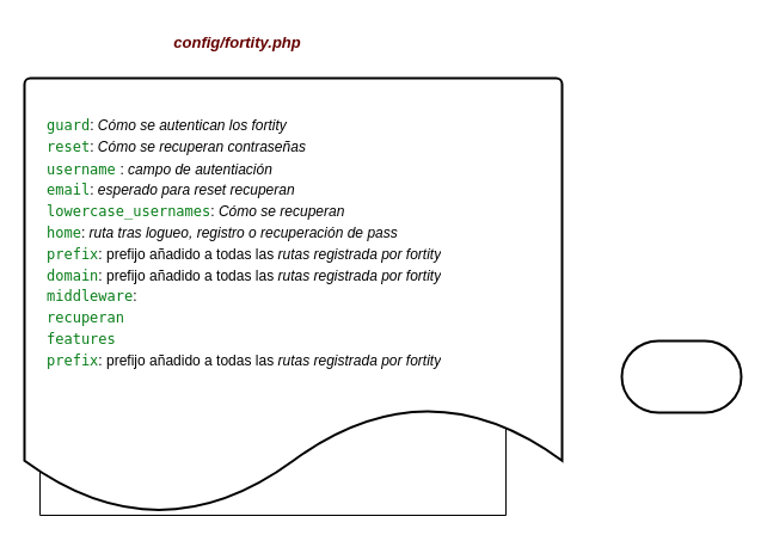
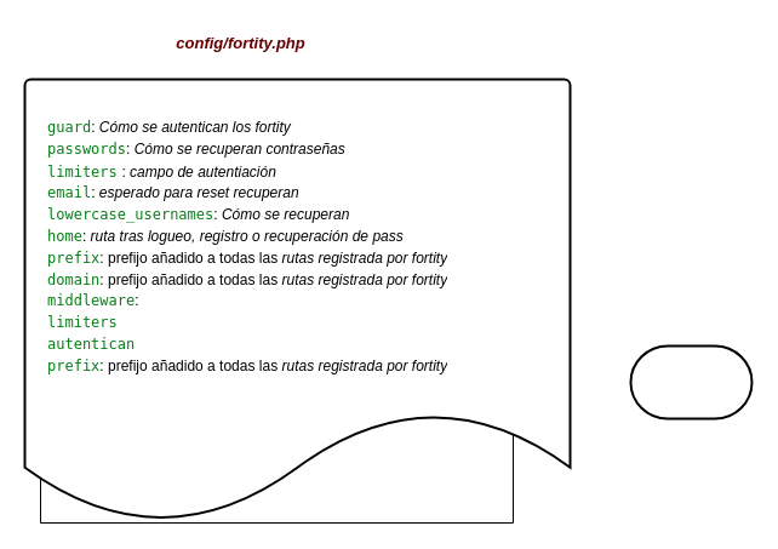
  <mxCell id="0" />
  <mxCell id="1" parent="0" />
  <mxCell id="2" value="" style="strokeWidth=2;html=1;shape=mxgraph.flowchart.terminator;whiteSpace=wrap;" parent="1" vertex="1"><mxGeometry x="520" y="285" width="100" height="60" as="geometry" /></mxCell>
  <mxCell id="3" value="&lt;b style=&quot;font-size: 13px;&quot;&gt;&lt;i style=&quot;font-size: 13px;&quot;&gt;config/fortity.php&lt;/i&gt;&lt;/b&gt;" style="text;html=1;align=center;verticalAlign=middle;resizable=0;points=[];autosize=1;strokeColor=none;fillColor=none;fontSize=13;fontColor=#660000;" parent="1" vertex="1"><mxGeometry x="133" y="20" width="130" height="30" as="geometry" /></mxCell>
  <mxCell id="4" value="&lt;b&gt;&lt;font color=&quot;#190033&quot; style=&quot;font-size: 14px;&quot;&gt;Parámetros de configuración&amp;nbsp;&lt;/font&gt;&lt;/b&gt;" style="swimlane;fontStyle=0;childLayout=stackLayout;horizontal=1;startSize=26;fillColor=none;horizontalStack=0;resizeParent=1;resizeParentMax=0;resizeLast=0;collapsible=1;marginBottom=0;html=1;container=0;" parent="1" vertex="1"><mxGeometry x="33" y="65" width="390" height="366" as="geometry"><mxRectangle x="240" y="30" width="240" height="30" as="alternateBounds" /></mxGeometry></mxCell>
  <mxCell id="5" value="" style="group" parent="4" vertex="1" connectable="0"><mxGeometry y="26" width="390" height="340" as="geometry" /></mxCell>
  <mxCell id="6" value="" style="strokeWidth=2;html=1;shape=mxgraph.flowchart.document2;whiteSpace=wrap;size=0.25;container=0;" parent="5" vertex="1"><mxGeometry x="-13" y="-26" width="450" height="366" as="geometry" /></mxCell>
  <mxCell id="7" value="&lt;span style=&quot;color: rgb(6, 125, 23); font-family: &amp;quot;JetBrains Mono&amp;quot;, monospace; background-color: rgb(255, 255, 255);&quot;&gt;home&lt;/span&gt;&lt;span style=&quot;color: rgba(0, 0, 0, 0); font-family: monospace; font-size: 0px; text-wrap: nowrap;&quot;&gt;%3CmxGraphModel%3E%3Croot%3E%3CmxCell%20id%3D%220%22%2F%3E%3CmxCell%20id%3D%221%22%20parent%3D%220%22%2F%3E%3CmxCell%20id%3D%222%22%20value%3D%22%26lt%3Bb%26gt%3B%26lt%3Bfont%20style%3D%26quot%3Bfont-size%3A%2013px%3B%26quot%3B%20color%3D%26quot%3B%23003300%26quot%3B%26gt%3Bpassword%26lt%3B%2Ffont%26gt%3B%26lt%3B%2Fb%26gt%3B%3A%26amp%3Bnbsp%3B%26lt%3Bi%26gt%3BC%C3%B3mo%20se%20recuperan%20contrase%C3%B1as%26lt%3B%2Fi%26gt%3B%22%20style%3D%22text%3BstrokeColor%3Dnone%3BfillColor%3Dnone%3Balign%3Dleft%3BverticalAlign%3Dtop%3BspacingLeft%3D4%3BspacingRight%3D4%3Boverflow%3Dhidden%3Brotatable%3D0%3Bpoints%3D%5B%5B0%2C0.5%5D%2C%5B1%2C0.5%5D%5D%3BportConstraint%3Deastwest%3BwhiteSpace%3Dwrap%3Bhtml%3D1%3Bcontainer%3D0%3B%22%20vertex%3D%221%22%20parent%3D%221%22%3E%3CmxGeometry%20x%3D%22280%22%20y%3D%22118.9%22%20width%3D%22300%22%20height%3D%2218.2%22%20as%3D%22geometry%22%2F%3E%3C%2FmxCell%3E%3C%2Froot%3E%3C%2FmxGraphModel%3E&lt;/span&gt;:&amp;nbsp;&lt;i&gt;ruta tras logueo, registro o recuperación de pass exitoso&lt;/i&gt;&lt;div&gt;&lt;div style=&quot;background-color:#ffffff;color:#080808&quot;&gt;&lt;pre style=&quot;font-family:'JetBrains Mono',monospace;font-size:19,5pt;&quot;&gt;&lt;br&gt;&lt;/pre&gt;&lt;/div&gt;&lt;/div&gt;" style="text;strokeColor=none;fillColor=none;align=left;verticalAlign=top;spacingLeft=4;spacingRight=4;overflow=hidden;rotatable=0;points=[[0,0.5],[1,0.5]];portConstraint=eastwest;whiteSpace=wrap;html=1;container=0;" parent="5" vertex="1"><mxGeometry y="90" width="321" height="18.2" as="geometry" /></mxCell>
  <mxCell id="8" value="&lt;span style=&quot;color: rgb(6, 125, 23); font-family: &amp;quot;JetBrains Mono&amp;quot;, monospace; background-color: rgb(255, 255, 255);&quot;&gt;domain&lt;/span&gt;&lt;span style=&quot;color: rgba(0, 0, 0, 0); font-family: monospace; font-size: 0px; text-wrap: nowrap;&quot;&gt;%3CmxGraphModel%3E%3Croot%3E%3CmxCell%20id%3D%220%22%2F%3E%3CmxCell%20id%3D%221%22%20parent%3D%220%22%2F%3E%3CmxCell%20id%3D%222%22%20value%3D%22%26lt%3Bb%26gt%3B%26lt%3Bfont%20style%3D%26quot%3Bfont-size%3A%2013px%3B%26quot%3B%20color%3D%26quot%3B%23003300%26quot%3B%26gt%3Bpassword%26lt%3B%2Ffont%26gt%3B%26lt%3B%2Fb%26gt%3B%3A%26amp%3Bnbsp%3B%26lt%3Bi%26gt%3BC%C3%B3mo%20se%20recuperan%20contrase%C3%B1as%26lt%3B%2Fi%26gt%3B%22%20style%3D%22text%3BstrokeColor%3Dnone%3BfillColor%3Dnone%3Balign%3Dleft%3BverticalAlign%3Dtop%3BspacingLeft%3D4%3BspacingRight%3D4%3Boverflow%3Dhidden%3Brotatable%3D0%3Bpoints%3D%5B%5B0%2C0.5%5D%2C%5B1%2C0.5%5D%5D%3BportConstraint%3Deastwest%3BwhiteSpace%3Dwrap%3Bhtml%3D1%3Bcontainer%3D0%3B%22%20vertex%3D%221%22%20parent%3D%221%22%3E%3CmxGeometry%20x%3D%22280%22%20y%3D%22118.9%22%20width%3D%22300%22%20height%3D%2218.2%22%20as%3D%22geometry%22%2F%3E%3C%2FmxCell%3E%3C%2Froot%3E%3C%2FmxGraphModel%3E&lt;/span&gt;: prefijo añadido a todas las&amp;nbsp;&lt;i&gt;rutas registrada por fortity&lt;/i&gt;&lt;div&gt;&lt;div style=&quot;background-color:#ffffff;color:#080808&quot;&gt;&lt;pre style=&quot;font-family:'JetBrains Mono',monospace;font-size:19,5pt;&quot;&gt;&lt;br&gt;&lt;/pre&gt;&lt;/div&gt;&lt;/div&gt;" style="text;strokeColor=none;fillColor=none;align=left;verticalAlign=top;spacingLeft=4;spacingRight=4;overflow=hidden;rotatable=0;points=[[0,0.5],[1,0.5]];portConstraint=eastwest;whiteSpace=wrap;html=1;container=0;" parent="5" vertex="1"><mxGeometry y="126" width="341" height="18.2" as="geometry" /></mxCell>
- <mxCell id="9" value="&lt;span style=&quot;color: rgb(6, 125, 23); font-family: &amp;quot;JetBrains Mono&amp;quot;, monospace; background-color: rgb(255, 255, 255);&quot;&gt;features&lt;/span&gt;&lt;div&gt;&lt;div style=&quot;background-color:#ffffff;color:#080808&quot;&gt;&lt;pre style=&quot;font-family:'JetBrains Mono',monospace;font-size:19,5pt;&quot;&gt;&lt;br&gt;&lt;/pre&gt;&lt;/div&gt;&lt;/div&gt;" style="text;strokeColor=none;fillColor=none;align=left;verticalAlign=top;spacingLeft=4;spacingRight=4;overflow=hidden;rotatable=0;points=[[0,0.5],[1,0.5]];portConstraint=eastwest;whiteSpace=wrap;html=1;container=0;" parent="5" vertex="1"><mxGeometry y="179" width="341" height="18.2" as="geometry" /></mxCell>
+ <mxCell id="9" value="&lt;span style=&quot;color: rgb(6, 125, 23); font-family: &amp;quot;JetBrains Mono&amp;quot;, monospace; background-color: rgb(255, 255, 255);&quot;&gt;autentican&lt;/span&gt;&lt;div&gt;&lt;div style=&quot;background-color:#ffffff;color:#080808&quot;&gt;&lt;pre style=&quot;font-family:'JetBrains Mono',monospace;font-size:19,5pt;&quot;&gt;&lt;br&gt;&lt;/pre&gt;&lt;/div&gt;&lt;/div&gt;" style="text;strokeColor=none;fillColor=none;align=left;verticalAlign=top;spacingLeft=4;spacingRight=4;overflow=hidden;rotatable=0;points=[[0,0.5],[1,0.5]];portConstraint=eastwest;whiteSpace=wrap;html=1;container=0;" parent="5" vertex="1"><mxGeometry y="179" width="341" height="18.2" as="geometry" /></mxCell>
  <mxCell id="10" value="&lt;span style=&quot;color: rgb(6, 125, 23); font-family: &amp;quot;JetBrains Mono&amp;quot;, monospace; background-color: rgb(255, 255, 255);&quot;&gt;guard&lt;/span&gt;: &lt;i&gt;Cómo se autentican los fortity&amp;nbsp;&lt;/i&gt;" style="text;strokeColor=none;fillColor=none;align=left;verticalAlign=top;spacingLeft=4;spacingRight=4;overflow=hidden;rotatable=0;points=[[0,0.5],[1,0.5]];portConstraint=eastwest;whiteSpace=wrap;html=1;container=0;" parent="5" vertex="1"><mxGeometry width="240" height="18.2" as="geometry" /></mxCell>
- <mxCell id="11" value="&lt;span style=&quot;color: rgb(6, 125, 23); font-family: &amp;quot;JetBrains Mono&amp;quot;, monospace; background-color: rgb(255, 255, 255);&quot;&gt;reset&lt;/span&gt;:&amp;nbsp;&lt;i&gt;Cómo se recuperan contraseñas&lt;/i&gt;" style="text;strokeColor=none;fillColor=none;align=left;verticalAlign=top;spacingLeft=4;spacingRight=4;overflow=hidden;rotatable=0;points=[[0,0.5],[1,0.5]];portConstraint=eastwest;whiteSpace=wrap;html=1;container=0;" parent="5" vertex="1"><mxGeometry y="18" width="300" height="18.2" as="geometry" /></mxCell>
+ <mxCell id="11" value="&lt;span style=&quot;color: rgb(6, 125, 23); font-family: &amp;quot;JetBrains Mono&amp;quot;, monospace; background-color: rgb(255, 255, 255);&quot;&gt;passwords&lt;/span&gt;:&amp;nbsp;&lt;i&gt;Cómo se recuperan contraseñas&lt;/i&gt;" style="text;strokeColor=none;fillColor=none;align=left;verticalAlign=top;spacingLeft=4;spacingRight=4;overflow=hidden;rotatable=0;points=[[0,0.5],[1,0.5]];portConstraint=eastwest;whiteSpace=wrap;html=1;container=0;" parent="5" vertex="1"><mxGeometry y="18" width="300" height="18.2" as="geometry" /></mxCell>
  <mxCell id="12" value="&lt;span style=&quot;color: rgb(6, 125, 23); font-family: &amp;quot;JetBrains Mono&amp;quot;, monospace; background-color: rgb(255, 255, 255);&quot;&gt;email&lt;/span&gt;:&amp;nbsp;&lt;i&gt;esperado para reset recuperan&lt;/i&gt;" style="text;strokeColor=none;fillColor=none;align=left;verticalAlign=top;spacingLeft=4;spacingRight=4;overflow=hidden;rotatable=0;points=[[0,0.5],[1,0.5]];portConstraint=eastwest;whiteSpace=wrap;html=1;container=0;" parent="5" vertex="1"><mxGeometry y="54" width="300" height="18.2" as="geometry" /></mxCell>
- <mxCell id="13" value="&lt;span style=&quot;color: rgb(6, 125, 23); font-family: &amp;quot;JetBrains Mono&amp;quot;, monospace; background-color: rgb(255, 255, 255);&quot;&gt;username&lt;/span&gt;&lt;b&gt;&lt;font style=&quot;font-size: 13px;&quot; color=&quot;#003300&quot;&gt;&amp;nbsp;&lt;/font&gt;&lt;/b&gt;:&amp;nbsp;&lt;i&gt;campo de autentiación&lt;/i&gt;" style="text;strokeColor=none;fillColor=none;align=left;verticalAlign=top;spacingLeft=4;spacingRight=4;overflow=hidden;rotatable=0;points=[[0,0.5],[1,0.5]];portConstraint=eastwest;whiteSpace=wrap;html=1;container=0;" parent="5" vertex="1"><mxGeometry y="36" width="300" height="18.2" as="geometry" /></mxCell>
+ <mxCell id="13" value="&lt;span style=&quot;color: rgb(6, 125, 23); font-family: &amp;quot;JetBrains Mono&amp;quot;, monospace; background-color: rgb(255, 255, 255);&quot;&gt;limiters&lt;/span&gt;&lt;b&gt;&lt;font style=&quot;font-size: 13px;&quot; color=&quot;#003300&quot;&gt;&amp;nbsp;&lt;/font&gt;&lt;/b&gt;:&amp;nbsp;&lt;i&gt;campo de autentiación&lt;/i&gt;" style="text;strokeColor=none;fillColor=none;align=left;verticalAlign=top;spacingLeft=4;spacingRight=4;overflow=hidden;rotatable=0;points=[[0,0.5],[1,0.5]];portConstraint=eastwest;whiteSpace=wrap;html=1;container=0;" parent="5" vertex="1"><mxGeometry y="36" width="300" height="18.2" as="geometry" /></mxCell>
  <mxCell id="14" value="&lt;span style=&quot;color: rgb(6, 125, 23); font-family: &amp;quot;JetBrains Mono&amp;quot;, monospace; background-color: rgb(255, 255, 255);&quot;&gt;lowercase_usernames&lt;/span&gt;&lt;span style=&quot;color: rgba(0, 0, 0, 0); font-family: monospace; font-size: 0px; text-wrap: nowrap;&quot;&gt;%3CmxGraphModel%3E%3Croot%3E%3CmxCell%20id%3D%220%22%2F%3E%3CmxCell%20id%3D%221%22%20parent%3D%220%22%2F%3E%3CmxCell%20id%3D%222%22%20value%3D%22%26lt%3Bb%26gt%3B%26lt%3Bfont%20style%3D%26quot%3Bfont-size%3A%2013px%3B%26quot%3B%20color%3D%26quot%3B%23003300%26quot%3B%26gt%3Bpassword%26lt%3B%2Ffont%26gt%3B%26lt%3B%2Fb%26gt%3B%3A%26amp%3Bnbsp%3B%26lt%3Bi%26gt%3BC%C3%B3mo%20se%20recuperan%20contrase%C3%B1as%26lt%3B%2Fi%26gt%3B%22%20style%3D%22text%3BstrokeColor%3Dnone%3BfillColor%3Dnone%3Balign%3Dleft%3BverticalAlign%3Dtop%3BspacingLeft%3D4%3BspacingRight%3D4%3Boverflow%3Dhidden%3Brotatable%3D0%3Bpoints%3D%5B%5B0%2C0.5%5D%2C%5B1%2C0.5%5D%5D%3BportConstraint%3Deastwest%3BwhiteSpace%3Dwrap%3Bhtml%3D1%3Bcontainer%3D0%3B%22%20vertex%3D%221%22%20parent%3D%221%22%3E%3CmxGeometry%20x%3D%22280%22%20y%3D%22118.9%22%20width%3D%22300%22%20height%3D%2218.2%22%20as%3D%22geometry%22%2F%3E%3C%2FmxCell%3E%3C%2Froot%3E%3C%2FmxGraphModel%3E&lt;/span&gt;:&amp;nbsp;&lt;i&gt;Cómo se recuperan contraseñas&lt;/i&gt;" style="text;strokeColor=none;fillColor=none;align=left;verticalAlign=top;spacingLeft=4;spacingRight=4;overflow=hidden;rotatable=0;points=[[0,0.5],[1,0.5]];portConstraint=eastwest;whiteSpace=wrap;html=1;container=0;" parent="5" vertex="1"><mxGeometry y="72" width="300" height="18.2" as="geometry" /></mxCell>
  <mxCell id="15" value="&lt;span style=&quot;color: rgb(6, 125, 23); font-family: &amp;quot;JetBrains Mono&amp;quot;, monospace; background-color: rgb(255, 255, 255);&quot;&gt;prefix&lt;/span&gt;&lt;span style=&quot;color: rgba(0, 0, 0, 0); font-family: monospace; font-size: 0px; text-wrap: nowrap;&quot;&gt;%3CmxGraphModel%3E%3Croot%3E%3CmxCell%20id%3D%220%22%2F%3E%3CmxCell%20id%3D%221%22%20parent%3D%220%22%2F%3E%3CmxCell%20id%3D%222%22%20value%3D%22%26lt%3Bb%26gt%3B%26lt%3Bfont%20style%3D%26quot%3Bfont-size%3A%2013px%3B%26quot%3B%20color%3D%26quot%3B%23003300%26quot%3B%26gt%3Bpassword%26lt%3B%2Ffont%26gt%3B%26lt%3B%2Fb%26gt%3B%3A%26amp%3Bnbsp%3B%26lt%3Bi%26gt%3BC%C3%B3mo%20se%20recuperan%20contrase%C3%B1as%26lt%3B%2Fi%26gt%3B%22%20style%3D%22text%3BstrokeColor%3Dnone%3BfillColor%3Dnone%3Balign%3Dleft%3BverticalAlign%3Dtop%3BspacingLeft%3D4%3BspacingRight%3D4%3Boverflow%3Dhidden%3Brotatable%3D0%3Bpoints%3D%5B%5B0%2C0.5%5D%2C%5B1%2C0.5%5D%5D%3BportConstraint%3Deastwest%3BwhiteSpace%3Dwrap%3Bhtml%3D1%3Bcontainer%3D0%3B%22%20vertex%3D%221%22%20parent%3D%221%22%3E%3CmxGeometry%20x%3D%22280%22%20y%3D%22118.9%22%20width%3D%22300%22%20height%3D%2218.2%22%20as%3D%22geometry%22%2F%3E%3C%2FmxCell%3E%3C%2Froot%3E%3C%2FmxGraphModel%3E&lt;/span&gt;: prefijo añadido a todas las&amp;nbsp;&lt;i&gt;rutas registrada por fortity&lt;/i&gt;&lt;div&gt;&lt;div style=&quot;background-color:#ffffff;color:#080808&quot;&gt;&lt;pre style=&quot;font-family:'JetBrains Mono',monospace;font-size:19,5pt;&quot;&gt;&lt;br&gt;&lt;/pre&gt;&lt;/div&gt;&lt;/div&gt;" style="text;strokeColor=none;fillColor=none;align=left;verticalAlign=top;spacingLeft=4;spacingRight=4;overflow=hidden;rotatable=0;points=[[0,0.5],[1,0.5]];portConstraint=eastwest;whiteSpace=wrap;html=1;container=0;" parent="5" vertex="1"><mxGeometry y="108" width="341" height="18.2" as="geometry" /></mxCell>
  <mxCell id="16" value="&lt;span style=&quot;color: rgb(6, 125, 23); font-family: &amp;quot;JetBrains Mono&amp;quot;, monospace; background-color: rgb(255, 255, 255);&quot;&gt;middleware&lt;/span&gt;&lt;span style=&quot;color: rgba(0, 0, 0, 0); font-family: monospace; font-size: 0px; text-wrap: nowrap;&quot;&gt;%3CmxGraphModel%3E%3Croot%3E%3CmxCell%20id%3D%220%22%2F%3E%3CmxCell%20id%3D%221%22%20parent%3D%220%22%2F%3E%3CmxCell%20id%3D%222%22%20value%3D%22%26lt%3Bb%26gt%3B%26lt%3Bfont%20style%3D%26quot%3Bfont-size%3A%2013px%3B%26quot%3B%20color%3D%26quot%3B%23003300%26quot%3B%26gt%3Bpassword%26lt%3B%2Ffont%26gt%3B%26lt%3B%2Fb%26gt%3B%3A%26amp%3Bnbsp%3B%26lt%3Bi%26gt%3BC%C3%B3mo%20se%20recuperan%20contrase%C3%B1as%26lt%3B%2Fi%26gt%3B%22%20style%3D%22text%3BstrokeColor%3Dnone%3BfillColor%3Dnone%3Balign%3Dleft%3BverticalAlign%3Dtop%3BspacingLeft%3D4%3BspacingRight%3D4%3Boverflow%3Dhidden%3Brotatable%3D0%3Bpoints%3D%5B%5B0%2C0.5%5D%2C%5B1%2C0.5%5D%5D%3BportConstraint%3Deastwest%3BwhiteSpace%3Dwrap%3Bhtml%3D1%3Bcontainer%3D0%3B%22%20vertex%3D%221%22%20parent%3D%221%22%3E%3CmxGeometry%20x%3D%22280%22%20y%3D%22118.9%22%20width%3D%22300%22%20height%3D%2218.2%22%20as%3D%22geometry%22%2F%3E%3C%2FmxCell%3E%3C%2Froot%3E%3C%2FmxGraphModel%3E&lt;/span&gt;:&amp;nbsp;&lt;div&gt;&lt;div style=&quot;background-color:#ffffff;color:#080808&quot;&gt;&lt;pre style=&quot;font-family:'JetBrains Mono',monospace;font-size:19,5pt;&quot;&gt;&lt;br&gt;&lt;/pre&gt;&lt;/div&gt;&lt;/div&gt;" style="text;strokeColor=none;fillColor=none;align=left;verticalAlign=top;spacingLeft=4;spacingRight=4;overflow=hidden;rotatable=0;points=[[0,0.5],[1,0.5]];portConstraint=eastwest;whiteSpace=wrap;html=1;container=0;" parent="5" vertex="1"><mxGeometry y="143" width="341" height="18.2" as="geometry" /></mxCell>
- <mxCell id="17" value="&lt;span style=&quot;color: rgb(6, 125, 23); font-family: &amp;quot;JetBrains Mono&amp;quot;, monospace; background-color: rgb(255, 255, 255);&quot;&gt;recuperan&lt;/span&gt;" style="text;strokeColor=none;fillColor=none;align=left;verticalAlign=top;spacingLeft=4;spacingRight=4;overflow=hidden;rotatable=0;points=[[0,0.5],[1,0.5]];portConstraint=eastwest;whiteSpace=wrap;html=1;container=0;" parent="5" vertex="1"><mxGeometry y="161" width="341" height="18.2" as="geometry" /></mxCell>
+ <mxCell id="17" value="&lt;span style=&quot;color: rgb(6, 125, 23); font-family: &amp;quot;JetBrains Mono&amp;quot;, monospace; background-color: rgb(255, 255, 255);&quot;&gt;limiters&lt;/span&gt;" style="text;strokeColor=none;fillColor=none;align=left;verticalAlign=top;spacingLeft=4;spacingRight=4;overflow=hidden;rotatable=0;points=[[0,0.5],[1,0.5]];portConstraint=eastwest;whiteSpace=wrap;html=1;container=0;" parent="5" vertex="1"><mxGeometry y="161" width="341" height="18.2" as="geometry" /></mxCell>
  <mxCell id="18" value="&lt;span style=&quot;color: rgb(6, 125, 23); font-family: &amp;quot;JetBrains Mono&amp;quot;, monospace; background-color: rgb(255, 255, 255);&quot;&gt;prefix&lt;/span&gt;&lt;span style=&quot;color: rgba(0, 0, 0, 0); font-family: monospace; font-size: 0px; text-wrap: nowrap;&quot;&gt;%3CmxGraphModel%3E%3Croot%3E%3CmxCell%20id%3D%220%22%2F%3E%3CmxCell%20id%3D%221%22%20parent%3D%220%22%2F%3E%3CmxCell%20id%3D%222%22%20value%3D%22%26lt%3Bb%26gt%3B%26lt%3Bfont%20style%3D%26quot%3Bfont-size%3A%2013px%3B%26quot%3B%20color%3D%26quot%3B%23003300%26quot%3B%26gt%3Bpassword%26lt%3B%2Ffont%26gt%3B%26lt%3B%2Fb%26gt%3B%3A%26amp%3Bnbsp%3B%26lt%3Bi%26gt%3BC%C3%B3mo%20se%20recuperan%20contrase%C3%B1as%26lt%3B%2Fi%26gt%3B%22%20style%3D%22text%3BstrokeColor%3Dnone%3BfillColor%3Dnone%3Balign%3Dleft%3BverticalAlign%3Dtop%3BspacingLeft%3D4%3BspacingRight%3D4%3Boverflow%3Dhidden%3Brotatable%3D0%3Bpoints%3D%5B%5B0%2C0.5%5D%2C%5B1%2C0.5%5D%5D%3BportConstraint%3Deastwest%3BwhiteSpace%3Dwrap%3Bhtml%3D1%3Bcontainer%3D0%3B%22%20vertex%3D%221%22%20parent%3D%221%22%3E%3CmxGeometry%20x%3D%22280%22%20y%3D%22118.9%22%20width%3D%22300%22%20height%3D%2218.2%22%20as%3D%22geometry%22%2F%3E%3C%2FmxCell%3E%3C%2Froot%3E%3C%2FmxGraphModel%3E&lt;/span&gt;: prefijo añadido a todas las&amp;nbsp;&lt;i&gt;rutas registrada por fortity&lt;/i&gt;&lt;div&gt;&lt;div style=&quot;background-color:#ffffff;color:#080808&quot;&gt;&lt;pre style=&quot;font-family:'JetBrains Mono',monospace;font-size:19,5pt;&quot;&gt;&lt;br&gt;&lt;/pre&gt;&lt;/div&gt;&lt;/div&gt;" style="text;strokeColor=none;fillColor=none;align=left;verticalAlign=top;spacingLeft=4;spacingRight=4;overflow=hidden;rotatable=0;points=[[0,0.5],[1,0.5]];portConstraint=eastwest;whiteSpace=wrap;html=1;container=0;" parent="5" vertex="1"><mxGeometry y="197.3" width="341" height="18.2" as="geometry" /></mxCell>
